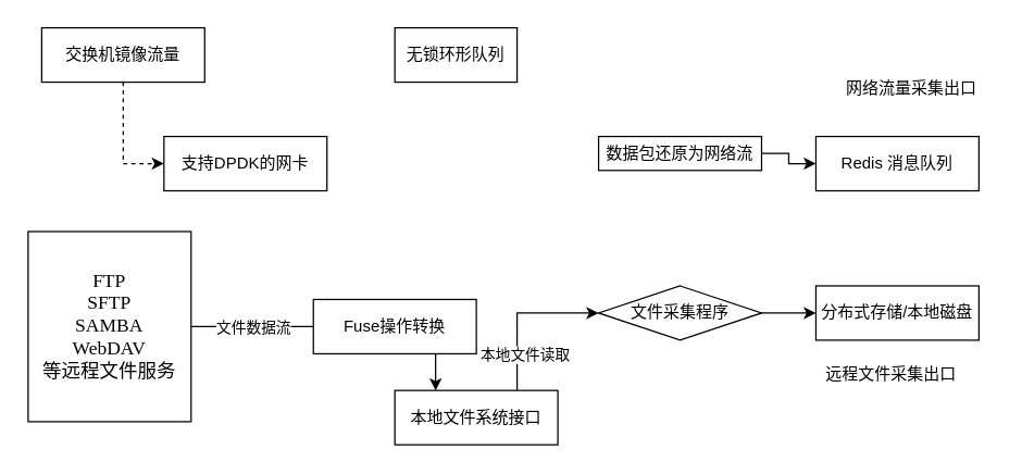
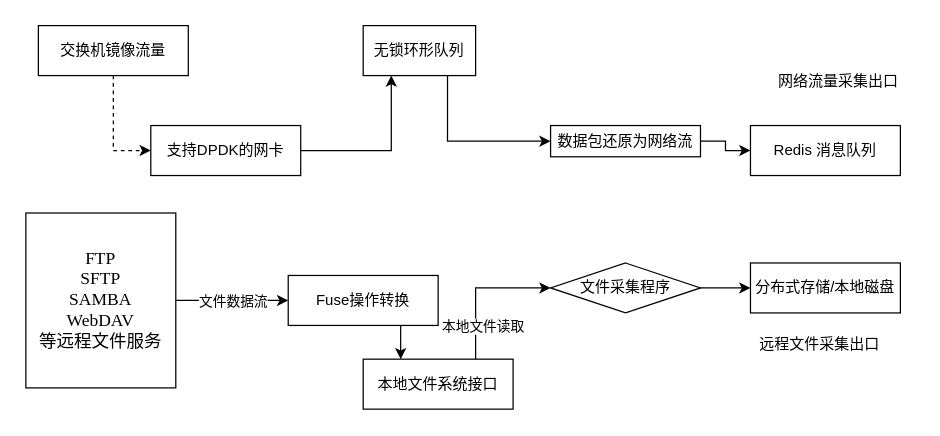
  <mxCell id="0" />
  <mxCell id="1" parent="0" />
  <mxCell id="2" value="分布式存储/本地磁盘" style="rounded=0;whiteSpace=wrap;html=1;" vertex="1" parent="1"><mxGeometry x="600" y="210" width="120" height="40" as="geometry" /></mxCell>
  <mxCell id="3" value="" style="edgeStyle=orthogonalEdgeStyle;rounded=0;orthogonalLoop=1;jettySize=auto;html=1;" edge="1" parent="1" source="4" target="2"><mxGeometry relative="1" as="geometry" /></mxCell>
  <mxCell id="4" value="文件采集程序" style="rhombus;whiteSpace=wrap;html=1;" vertex="1" parent="1"><mxGeometry x="440" y="210" width="120" height="40" as="geometry" /></mxCell>
  <mxCell id="5" style="edgeStyle=orthogonalEdgeStyle;rounded=0;orthogonalLoop=1;jettySize=auto;html=1;exitX=0.75;exitY=0;exitDx=0;exitDy=0;entryX=0;entryY=0.5;entryDx=0;entryDy=0;" edge="1" parent="1" source="7" target="4"><mxGeometry relative="1" as="geometry" /></mxCell>
  <mxCell id="6" value="本地文件读取" style="edgeLabel;html=1;align=center;verticalAlign=middle;resizable=0;points=[];" vertex="1" connectable="0" parent="5"><mxGeometry x="0.231" y="2" relative="1" as="geometry"><mxPoint x="-10" y="32" as="offset" /></mxGeometry></mxCell>
  <mxCell id="7" value="本地文件系统接口" style="rounded=0;whiteSpace=wrap;html=1;" vertex="1" parent="1"><mxGeometry x="290" y="287" width="120" height="40" as="geometry" /></mxCell>
  <mxCell id="8" style="edgeStyle=orthogonalEdgeStyle;rounded=0;orthogonalLoop=1;jettySize=auto;html=1;exitX=0.75;exitY=1;exitDx=0;exitDy=0;entryX=0.25;entryY=0;entryDx=0;entryDy=0;" edge="1" parent="1" source="9" target="7"><mxGeometry relative="1" as="geometry" /></mxCell>
  <mxCell id="9" value="Fuse操作转换" style="rounded=0;whiteSpace=wrap;html=1;" vertex="1" parent="1"><mxGeometry x="230" y="220" width="120" height="40" as="geometry" /></mxCell>
- <mxCell id="10" style="edgeStyle=orthogonalEdgeStyle;rounded=0;orthogonalLoop=1;jettySize=auto;html=1;exitX=1;exitY=0.5;exitDx=0;exitDy=0;entryX=0;entryY=0.5;entryDx=0;entryDy=0;endArrow=none;" edge="1" parent="1" source="12" target="9"><mxGeometry relative="1" as="geometry" /></mxCell>
+ <mxCell id="10" style="edgeStyle=orthogonalEdgeStyle;rounded=0;orthogonalLoop=1;jettySize=auto;html=1;exitX=1;exitY=0.5;exitDx=0;exitDy=0;entryX=0;entryY=0.5;entryDx=0;entryDy=0;" edge="1" parent="1" source="12" target="9"><mxGeometry relative="1" as="geometry" /></mxCell>
  <mxCell id="11" value="文件数据流" style="edgeLabel;html=1;align=center;verticalAlign=middle;resizable=0;points=[];" vertex="1" connectable="0" parent="10"><mxGeometry x="0.067" y="3" relative="1" as="geometry"><mxPoint x="-3" y="3" as="offset" /></mxGeometry></mxCell>
  <mxCell id="12" value="&lt;p style=&quot;margin: 0pt 0pt 0.0pt; font-family: Calibri; font-size: 10.5pt;&quot; class=&quot;MsoNormal&quot;&gt;&lt;font face=&quot;Calibri&quot;&gt;FTP&lt;/font&gt;&lt;/p&gt;&lt;p style=&quot;margin: 0pt 0pt 0.0pt; font-family: Calibri; font-size: 10.5pt;&quot; class=&quot;MsoNormal&quot;&gt;&lt;span style=&quot;font-family: 宋体; font-size: 10.5pt;&quot;&gt;&lt;font face=&quot;Calibri&quot;&gt;SFTP&lt;/font&gt;&lt;/span&gt;&lt;/p&gt;&lt;p style=&quot;margin: 0pt 0pt 0.0pt; font-family: Calibri; font-size: 10.5pt;&quot; class=&quot;MsoNormal&quot;&gt;&lt;span style=&quot;font-family: 宋体; font-size: 10.5pt;&quot;&gt;&lt;font face=&quot;Calibri&quot;&gt;SAMBA&lt;/font&gt;&lt;/span&gt;&lt;/p&gt;&lt;p style=&quot;margin: 0pt 0pt 0.0pt; font-family: Calibri; font-size: 10.5pt;&quot; class=&quot;MsoNormal&quot;&gt;&lt;span style=&quot;font-family: 宋体; font-size: 10.5pt;&quot;&gt;&lt;font face=&quot;Calibri&quot;&gt;We&lt;/font&gt;&lt;/span&gt;&lt;span style=&quot;font-family: 宋体; font-size: 10.5pt;&quot;&gt;&lt;font face=&quot;Calibri&quot;&gt;bDAV&lt;/font&gt;&lt;/span&gt;&lt;/p&gt;&lt;p style=&quot;margin: 0pt 0pt 0.0pt; font-family: Calibri; font-size: 10.5pt;&quot; class=&quot;MsoNormal&quot;&gt;等远程文件服务&lt;/p&gt;" style="rounded=0;whiteSpace=wrap;html=1;align=center;" vertex="1" parent="1"><mxGeometry x="20" y="170" width="120" height="140" as="geometry" /></mxCell>
  <mxCell id="13" value="Redis 消息队列" style="rounded=0;whiteSpace=wrap;html=1;" vertex="1" parent="1"><mxGeometry x="600" y="100" width="120" height="40" as="geometry" /></mxCell>
  <mxCell id="14" style="edgeStyle=orthogonalEdgeStyle;rounded=0;orthogonalLoop=1;jettySize=auto;html=1;exitX=1;exitY=0.5;exitDx=0;exitDy=0;" edge="1" parent="1" source="15" target="13"><mxGeometry relative="1" as="geometry" /></mxCell>
  <mxCell id="15" value="数据包还原为网络流" style="rounded=0;whiteSpace=wrap;html=1;" vertex="1" parent="1"><mxGeometry x="440" y="100" width="120" height="25" as="geometry" /></mxCell>
+ <mxCell id="16" style="edgeStyle=orthogonalEdgeStyle;rounded=0;orthogonalLoop=1;jettySize=auto;html=1;exitX=0.75;exitY=1;exitDx=0;exitDy=0;entryX=0;entryY=0.5;entryDx=0;entryDy=0;" edge="1" parent="1" source="17" target="15"><mxGeometry relative="1" as="geometry" /></mxCell>
  <mxCell id="17" value="无锁环形队列" style="rounded=0;whiteSpace=wrap;html=1;" vertex="1" parent="1"><mxGeometry x="290" y="20" width="90" height="40" as="geometry" /></mxCell>
+ <mxCell id="18" style="edgeStyle=orthogonalEdgeStyle;rounded=0;orthogonalLoop=1;jettySize=auto;html=1;exitX=1;exitY=0.5;exitDx=0;exitDy=0;entryX=0.25;entryY=1;entryDx=0;entryDy=0;" edge="1" parent="1" source="19" target="17"><mxGeometry relative="1" as="geometry" /></mxCell>
  <mxCell id="19" value="支持DPDK的网卡" style="rounded=0;whiteSpace=wrap;html=1;" vertex="1" parent="1"><mxGeometry x="120" y="100" width="120" height="40" as="geometry" /></mxCell>
  <mxCell id="20" style="edgeStyle=orthogonalEdgeStyle;rounded=0;orthogonalLoop=1;jettySize=auto;html=1;exitX=0.5;exitY=1;exitDx=0;exitDy=0;entryX=0;entryY=0.5;entryDx=0;entryDy=0;dashed=1;" edge="1" parent="1" source="21" target="19"><mxGeometry relative="1" as="geometry" /></mxCell>
  <mxCell id="21" value="交换机镜像流量" style="rounded=0;whiteSpace=wrap;html=1;" vertex="1" parent="1"><mxGeometry x="30" y="20" width="120" height="40" as="geometry" /></mxCell>
  <mxCell id="22" value="网络流量采集出口" style="text;html=1;align=center;verticalAlign=middle;resizable=0;points=[];autosize=1;strokeColor=none;fillColor=none;" vertex="1" parent="1"><mxGeometry x="610" y="50" width="120" height="30" as="geometry" /></mxCell>
  <mxCell id="23" value="远程文件采集出口" style="text;html=1;align=center;verticalAlign=middle;resizable=0;points=[];autosize=1;strokeColor=none;fillColor=none;" vertex="1" parent="1"><mxGeometry x="595" y="260" width="120" height="30" as="geometry" /></mxCell>
